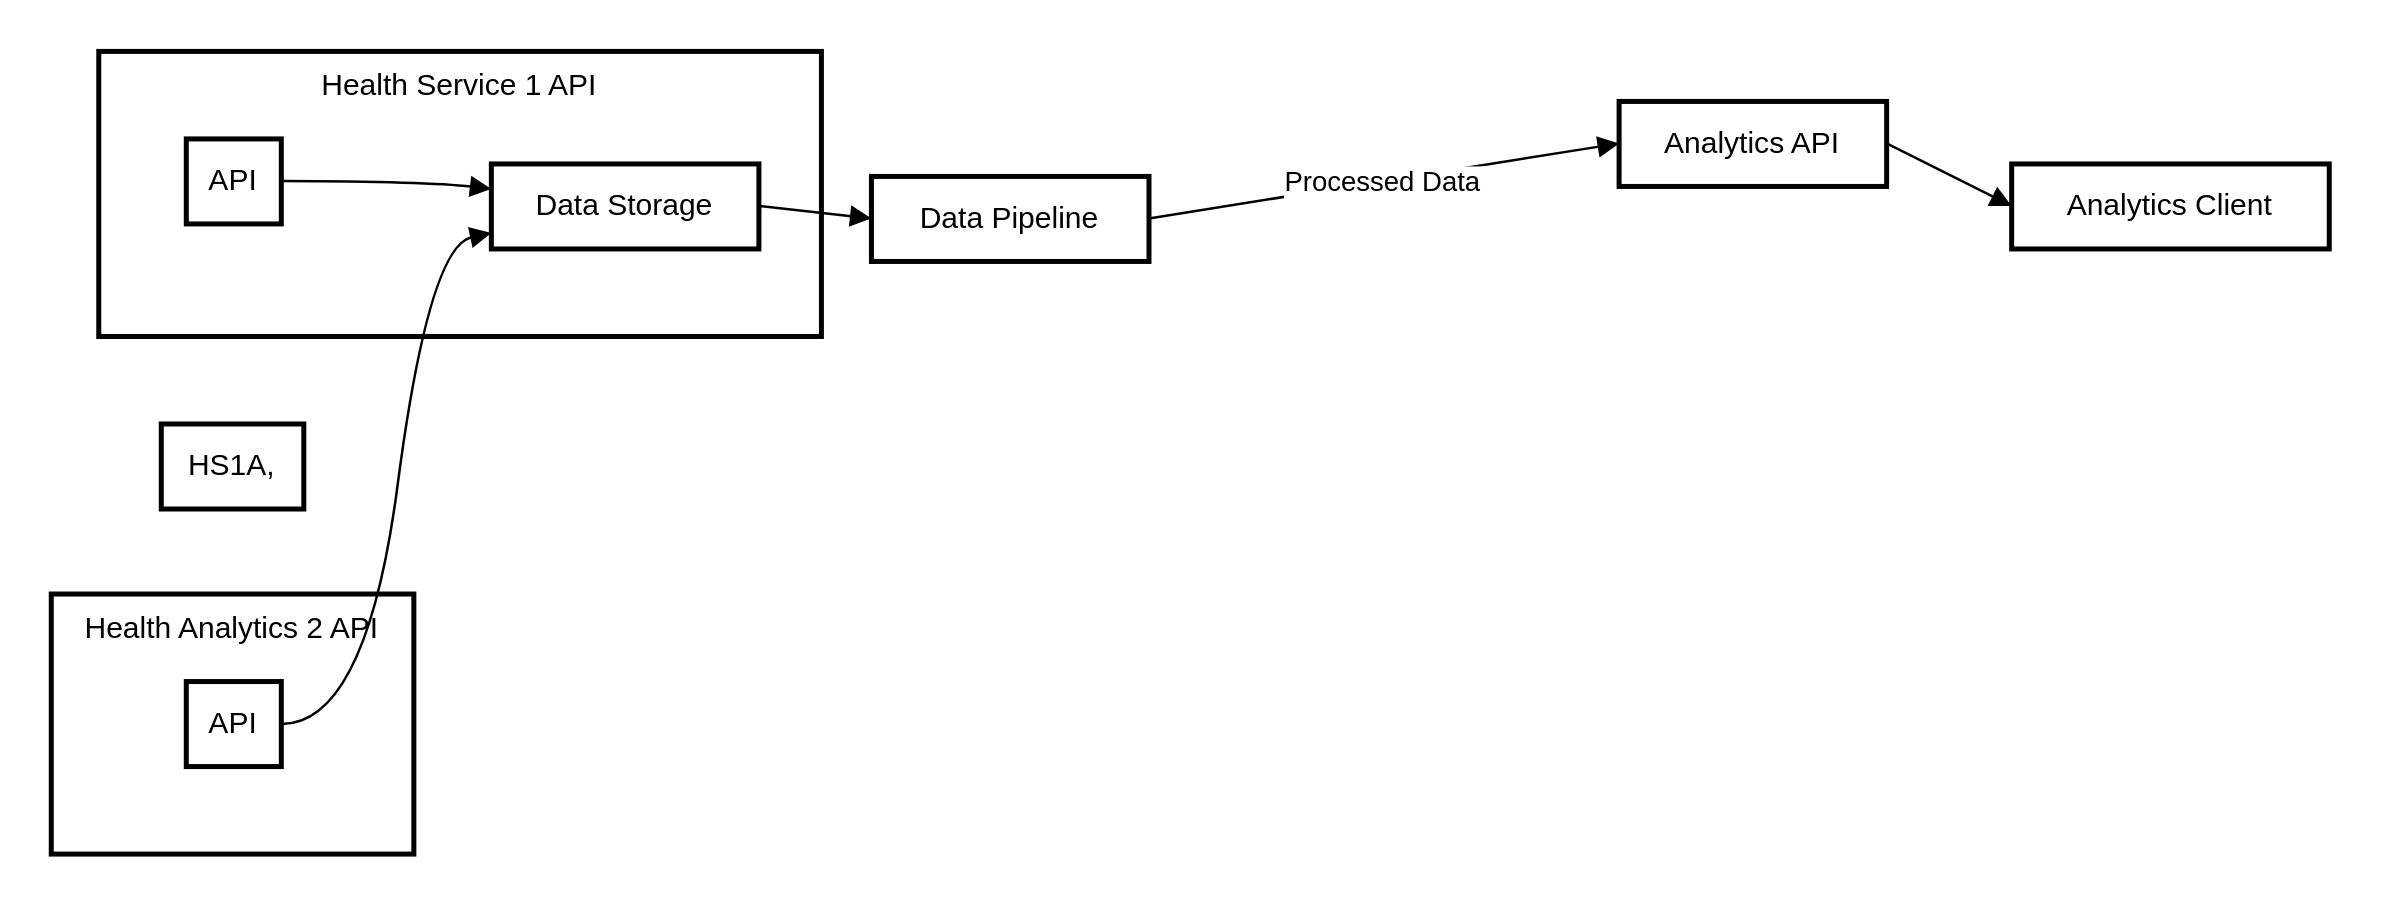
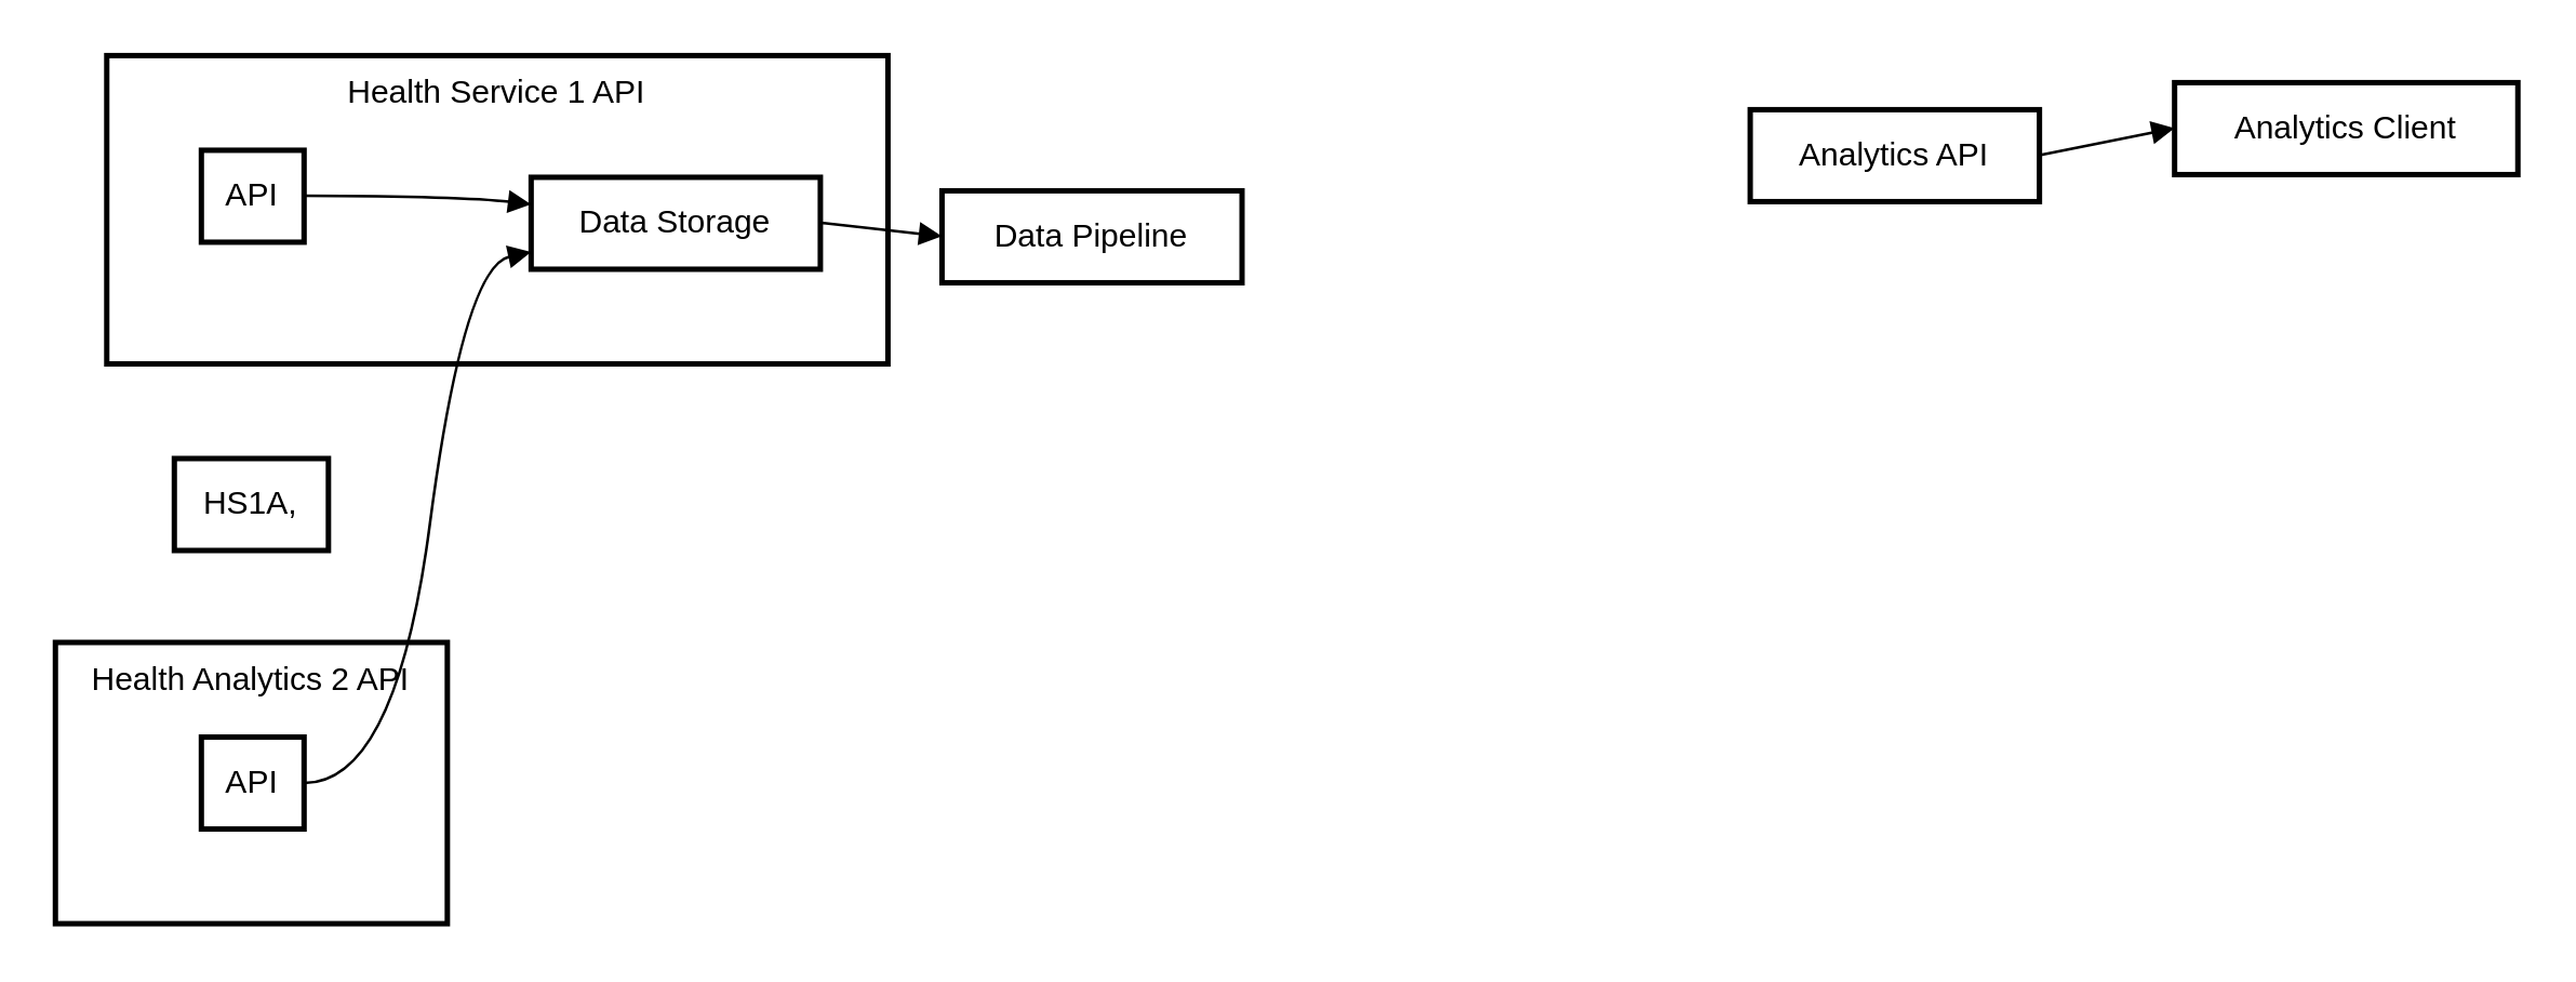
  <mxCell id="0" />
  <mxCell id="1" parent="0" />
  <mxCell id="2" value="Health Analytics 2 API" style="whiteSpace=wrap;strokeWidth=2;verticalAlign=top;" vertex="1" parent="1"><mxGeometry x="20" y="237" width="145" height="104" as="geometry" /></mxCell>
  <mxCell id="3" value="API" style="whiteSpace=wrap;strokeWidth=2;" vertex="1" parent="1"><mxGeometry x="74" y="272" width="38" height="34" as="geometry" /></mxCell>
  <mxCell id="4" value="Health Service 1 API" style="whiteSpace=wrap;strokeWidth=2;verticalAlign=top;" vertex="1" parent="1"><mxGeometry width="289" height="114" as="geometry" x="39" y="20" /></mxCell>
  <mxCell id="5" value="Data Storage" style="whiteSpace=wrap;strokeWidth=2;" vertex="1" parent="1"><mxGeometry x="196" y="65" width="107" height="34" as="geometry" /></mxCell>
  <mxCell id="6" value="API" style="whiteSpace=wrap;strokeWidth=2;" vertex="1" parent="1"><mxGeometry x="74" y="55" width="38" height="34" as="geometry" /></mxCell>
  <mxCell id="7" value="Data Pipeline" style="whiteSpace=wrap;strokeWidth=2;" vertex="1" parent="1"><mxGeometry x="348" y="70" width="111" height="34" as="geometry" /></mxCell>
  <mxCell id="8" value="Analytics API" style="whiteSpace=wrap;strokeWidth=2;" vertex="1" parent="1"><mxGeometry x="647" y="40" width="107" height="34" as="geometry" /></mxCell>
- <mxCell id="9" value="Analytics Client" style="whiteSpace=wrap;strokeWidth=2;" vertex="1" parent="1"><mxGeometry x="804" y="65" width="127" height="34" as="geometry" /></mxCell>
+ <mxCell id="9" value="Analytics Client" style="whiteSpace=wrap;strokeWidth=2;" vertex="1" parent="1"><mxGeometry x="804" y="30" width="127" height="34" as="geometry" /></mxCell>
  <mxCell id="10" value="HS1A," style="whiteSpace=wrap;strokeWidth=2;" vertex="1" parent="1"><mxGeometry x="64" y="169" width="57" height="34" as="geometry" /></mxCell>
  <mxCell id="11" value="" style="curved=1;startArrow=none;endArrow=block;exitX=0.983;exitY=0.494;entryX=-0.001;entryY=0.294;" edge="1" parent="1" source="6" target="5"><mxGeometry relative="1" as="geometry"><Array as="points"><mxPoint x="171" y="72" /></Array></mxGeometry></mxCell>
  <mxCell id="12" value="" style="curved=1;startArrow=none;endArrow=block;exitX=0.983;exitY=0.5;entryX=-0.001;entryY=0.813;" edge="1" parent="1" source="3" target="5"><mxGeometry relative="1" as="geometry"><Array as="points"><mxPoint x="146" y="289" /><mxPoint x="171" y="98" /></Array></mxGeometry></mxCell>
  <mxCell id="13" value="" style="curved=1;startArrow=none;endArrow=block;exitX=0.997;exitY=0.494;entryX=-0.003;entryY=0.494;" edge="1" parent="1" source="5" target="7"><mxGeometry relative="1" as="geometry"><Array as="points" /></mxGeometry></mxCell>
- <mxCell id="14" value="Processed Data" style="curved=1;startArrow=none;endArrow=block;exitX=0.994;exitY=0.494;entryX=0.001;entryY=0.494;" edge="1" parent="1" source="7" target="8"><mxGeometry relative="1" as="geometry"><Array as="points" /></mxGeometry></mxCell>
  <mxCell id="15" value="" style="curved=1;startArrow=none;endArrow=block;exitX=1.003;exitY=0.494;entryX=0.002;entryY=0.494;" edge="1" parent="1" source="8" target="9"><mxGeometry relative="1" as="geometry"><Array as="points" /></mxGeometry></mxCell>
